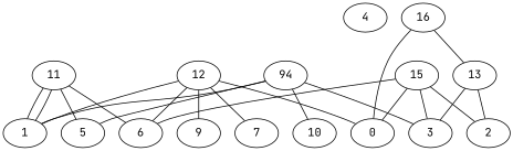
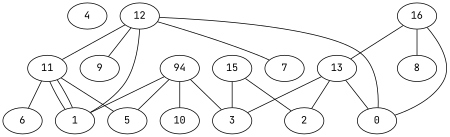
  graph {
    fontname="JetBrains Mono"
    node [fontname="JetBrains Mono"]
    edge [fontname="JetBrains Mono"]
    4
    11
    1
    5
    6
    12
    0
    7
    9
    13
    2
    3
    n13 [label=94]
    10
    15
    16
+   8
    11 -- 1
    11 -- 1
    11 -- 5
    11 -- 6
    12 -- 1
-   12 -- 6
+   12 -- 11
    12 -- 0
    12 -- 7
    12 -- 9
-   15 -- 0
+   13 -- 0
    13 -- 2
    13 -- 3
    n13 -- 1
    n13 -- 5
    n13 -- 3
    n13 -- 10
-   15 -- 6
    15 -- 2
    15 -- 3
    16 -- 0
    16 -- 13
+   16 -- 8
  }
